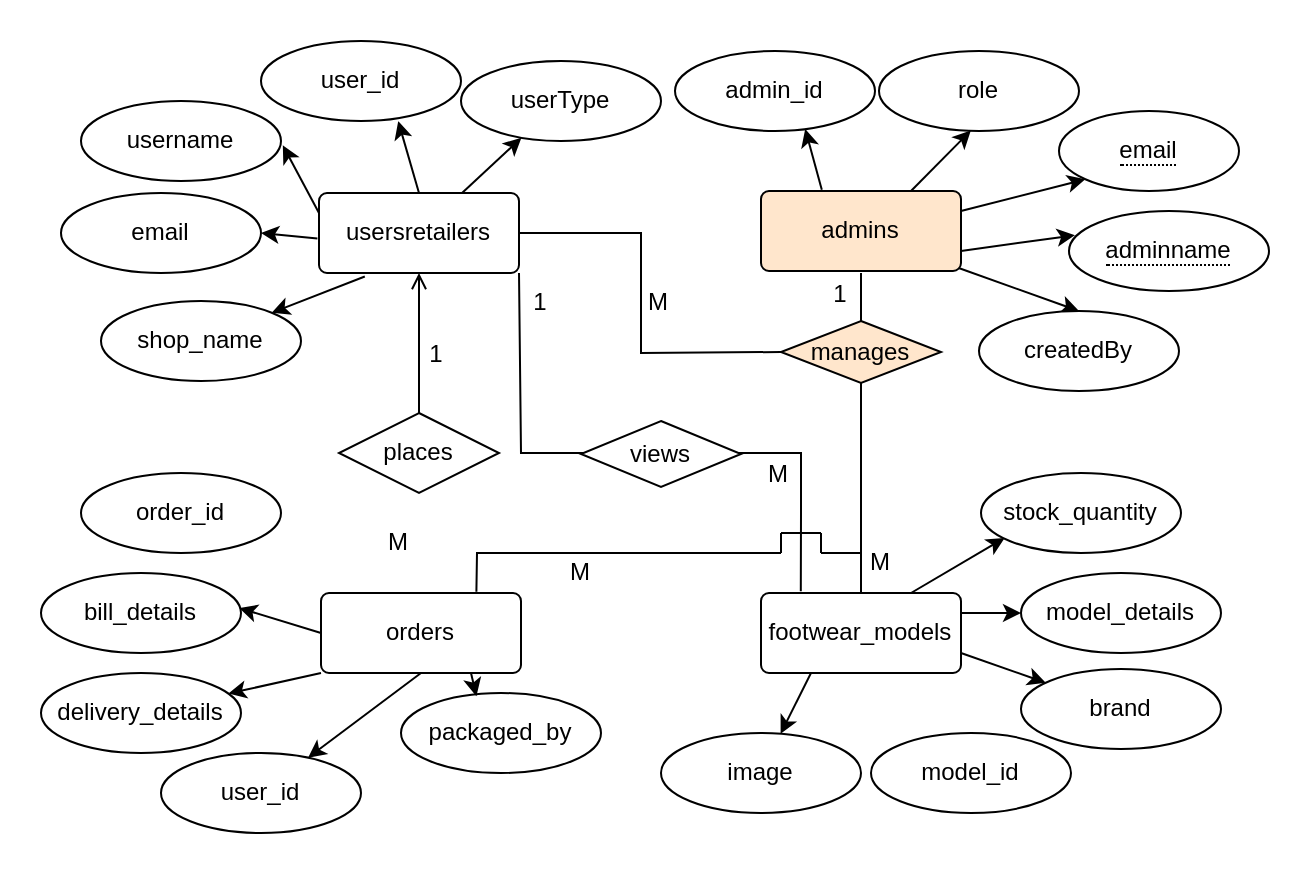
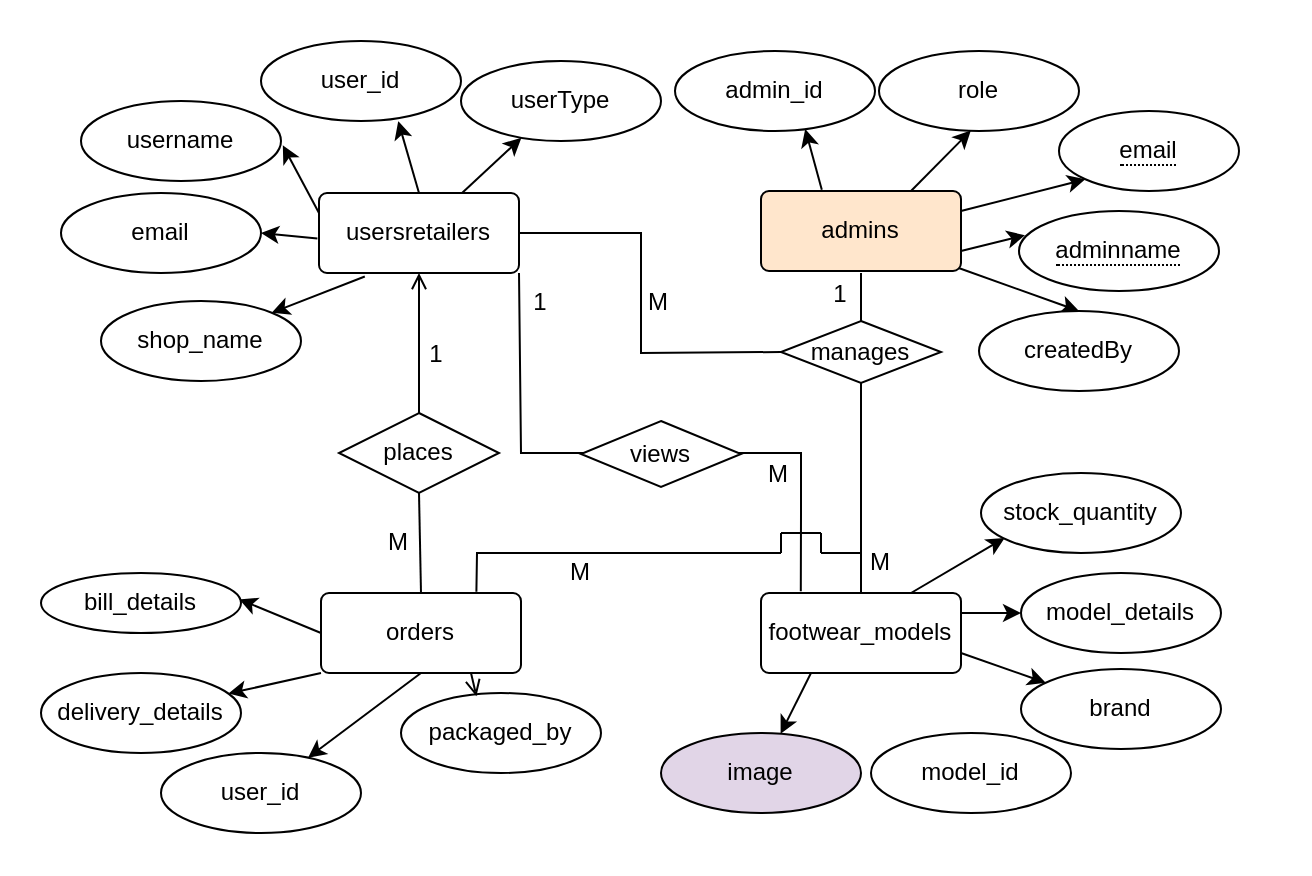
  <mxCell id="0" />
  <mxCell id="1" parent="0" />
  <mxCell id="2" style="rounded=0;orthogonalLoop=1;jettySize=auto;html=1;exitX=1;exitY=0.25;exitDx=0;exitDy=0;entryX=0;entryY=1;entryDx=0;entryDy=0;" parent="1" source="4" target="9" edge="1"><mxGeometry relative="1" as="geometry" /></mxCell>
  <mxCell id="3" style="rounded=0;orthogonalLoop=1;jettySize=auto;html=1;exitX=0.985;exitY=0.959;exitDx=0;exitDy=0;entryX=0.5;entryY=0;entryDx=0;entryDy=0;exitPerimeter=0;" parent="1" source="4" target="6" edge="1"><mxGeometry relative="1" as="geometry" /></mxCell>
  <mxCell id="4" value="admins" style="rounded=1;arcSize=10;whiteSpace=wrap;html=1;align=center;fillColor=#ffe6cc;" parent="1" vertex="1"><mxGeometry x="380" y="95" width="100" height="40" as="geometry" /></mxCell>
  <mxCell id="5" value="admin_id" style="ellipse;whiteSpace=wrap;html=1;align=center;" parent="1" vertex="1"><mxGeometry x="337" y="25" width="100" height="40" as="geometry" /></mxCell>
  <mxCell id="6" value="createdBy" style="ellipse;whiteSpace=wrap;html=1;align=center;" parent="1" vertex="1"><mxGeometry x="489" y="155" width="100" height="40" as="geometry" /></mxCell>
  <mxCell id="7" value="role" style="ellipse;whiteSpace=wrap;html=1;align=center;" parent="1" vertex="1"><mxGeometry x="439" y="25" width="100" height="40" as="geometry" /></mxCell>
- <mxCell id="8" value="&lt;span style=&quot;border-bottom: 1px dotted&quot;&gt;adminname&lt;/span&gt;" style="ellipse;whiteSpace=wrap;html=1;align=center;strokeColor=default;" parent="1" vertex="1"><mxGeometry x="534" y="105" width="100" height="40" as="geometry" /></mxCell>
+ <mxCell id="8" value="&lt;span style=&quot;border-bottom: 1px dotted&quot;&gt;adminname&lt;/span&gt;" style="ellipse;whiteSpace=wrap;html=1;align=center;strokeColor=default;" parent="1" vertex="1"><mxGeometry x="509" y="105" width="100" height="40" as="geometry" /></mxCell>
  <mxCell id="9" value="&lt;span style=&quot;border-bottom: 1px dotted&quot;&gt;email&lt;/span&gt;" style="ellipse;whiteSpace=wrap;html=1;align=center;fontStyle=0" parent="1" vertex="1"><mxGeometry x="529" y="55" width="90" height="40" as="geometry" /></mxCell>
  <mxCell id="10" style="edgeStyle=orthogonalEdgeStyle;rounded=0;orthogonalLoop=1;jettySize=auto;html=1;exitX=0.5;exitY=1;exitDx=0;exitDy=0;" parent="1" source="8" target="8" edge="1"><mxGeometry relative="1" as="geometry" /></mxCell>
  <mxCell id="11" style="rounded=0;orthogonalLoop=1;jettySize=auto;html=1;entryX=1;entryY=0;entryDx=0;entryDy=0;exitX=0.229;exitY=1.044;exitDx=0;exitDy=0;exitPerimeter=0;" parent="1" source="14" target="18" edge="1"><mxGeometry relative="1" as="geometry"><mxPoint x="150" y="216" as="sourcePoint" /></mxGeometry></mxCell>
  <mxCell id="12" style="rounded=0;orthogonalLoop=1;jettySize=auto;html=1;" parent="1" source="14" target="17" edge="1"><mxGeometry relative="1" as="geometry"><mxPoint x="201" y="207" as="sourcePoint" /><mxPoint x="206" y="236" as="targetPoint" /></mxGeometry></mxCell>
  <mxCell id="13" style="rounded=0;orthogonalLoop=1;jettySize=auto;html=1;exitX=0.5;exitY=0;exitDx=0;exitDy=0;entryX=0.686;entryY=1.002;entryDx=0;entryDy=0;entryPerimeter=0;" parent="1" source="14" target="16" edge="1"><mxGeometry relative="1" as="geometry" /></mxCell>
  <mxCell id="14" value="usersretailers" style="rounded=1;arcSize=10;whiteSpace=wrap;html=1;align=center;" parent="1" vertex="1"><mxGeometry x="159" y="96" width="100" height="40" as="geometry" /></mxCell>
  <mxCell id="15" value="username" style="ellipse;whiteSpace=wrap;html=1;align=center;" parent="1" vertex="1"><mxGeometry x="40" y="50" width="100" height="40" as="geometry" /></mxCell>
  <mxCell id="16" value="user_id" style="ellipse;whiteSpace=wrap;html=1;align=center;" parent="1" vertex="1"><mxGeometry x="130" y="20" width="100" height="40" as="geometry" /></mxCell>
  <mxCell id="17" value="userType" style="ellipse;whiteSpace=wrap;html=1;align=center;" parent="1" vertex="1"><mxGeometry x="230" y="30" width="100" height="40" as="geometry" /></mxCell>
  <mxCell id="18" value="shop_name" style="ellipse;whiteSpace=wrap;html=1;align=center;" parent="1" vertex="1"><mxGeometry x="50" y="150" width="100" height="40" as="geometry" /></mxCell>
  <mxCell id="19" value="email" style="ellipse;whiteSpace=wrap;html=1;align=center;" parent="1" vertex="1"><mxGeometry x="30" y="96" width="100" height="40" as="geometry" /></mxCell>
  <mxCell id="20" style="rounded=0;orthogonalLoop=1;jettySize=auto;html=1;exitX=1;exitY=0.75;exitDx=0;exitDy=0;entryX=0.03;entryY=0.302;entryDx=0;entryDy=0;entryPerimeter=0;" parent="1" source="4" target="8" edge="1"><mxGeometry relative="1" as="geometry" /></mxCell>
  <mxCell id="21" style="rounded=0;orthogonalLoop=1;jettySize=auto;html=1;exitX=0.304;exitY=-0.016;exitDx=0;exitDy=0;entryX=0.651;entryY=0.976;entryDx=0;entryDy=0;entryPerimeter=0;exitPerimeter=0;" parent="1" source="4" target="5" edge="1"><mxGeometry relative="1" as="geometry" /></mxCell>
  <mxCell id="22" style="rounded=0;orthogonalLoop=1;jettySize=auto;html=1;exitX=0;exitY=0.25;exitDx=0;exitDy=0;entryX=1.009;entryY=0.553;entryDx=0;entryDy=0;entryPerimeter=0;" parent="1" source="14" target="15" edge="1"><mxGeometry relative="1" as="geometry"><mxPoint x="103.7" y="170.4" as="targetPoint" /></mxGeometry></mxCell>
  <mxCell id="23" style="rounded=0;orthogonalLoop=1;jettySize=auto;html=1;exitX=-0.008;exitY=0.57;exitDx=0;exitDy=0;entryX=1;entryY=0.5;entryDx=0;entryDy=0;exitPerimeter=0;" parent="1" source="14" target="19" edge="1"><mxGeometry relative="1" as="geometry" /></mxCell>
  <mxCell id="24" style="rounded=0;orthogonalLoop=1;jettySize=auto;html=1;exitX=0.5;exitY=1;exitDx=0;exitDy=0;" parent="1" source="25" target="29" edge="1"><mxGeometry relative="1" as="geometry" /></mxCell>
  <mxCell id="25" value="orders" style="rounded=1;arcSize=10;whiteSpace=wrap;html=1;align=center;" parent="1" vertex="1"><mxGeometry x="160" y="296" width="100" height="40" as="geometry" /></mxCell>
- <mxCell id="26" value="bill_details" style="ellipse;whiteSpace=wrap;html=1;align=center;" parent="1" vertex="1"><mxGeometry x="20" y="286" width="100" height="40" as="geometry" /></mxCell>
+ <mxCell id="26" value="bill_details" style="ellipse;whiteSpace=wrap;html=1;align=center;" parent="1" vertex="1"><mxGeometry x="20" y="286" width="100" height="30" as="geometry" /></mxCell>
  <mxCell id="27" value="delivery_details" style="ellipse;whiteSpace=wrap;html=1;align=center;" parent="1" vertex="1"><mxGeometry x="20" y="336" width="100" height="40" as="geometry" /></mxCell>
  <mxCell id="28" value="packaged_by" style="ellipse;whiteSpace=wrap;html=1;align=center;" parent="1" vertex="1"><mxGeometry x="200" y="346" width="100" height="40" as="geometry" /></mxCell>
  <mxCell id="29" value="user_id" style="ellipse;whiteSpace=wrap;html=1;align=center;" parent="1" vertex="1"><mxGeometry x="80" y="376" width="100" height="40" as="geometry" /></mxCell>
- <mxCell id="30" value="order_id" style="ellipse;whiteSpace=wrap;html=1;align=center;" parent="1" vertex="1"><mxGeometry x="40" y="236" width="100" height="40" as="geometry" /></mxCell>
- <mxCell id="31" style="rounded=0;orthogonalLoop=1;jettySize=auto;html=1;exitX=0.75;exitY=1;exitDx=0;exitDy=0;entryX=0.377;entryY=0.04;entryDx=0;entryDy=0;entryPerimeter=0;" parent="1" source="25" target="28" edge="1"><mxGeometry relative="1" as="geometry" /></mxCell>
+ <mxCell id="31" style="rounded=0;orthogonalLoop=1;jettySize=auto;html=1;exitX=0.75;exitY=1;exitDx=0;exitDy=0;entryX=0.377;entryY=0.04;entryDx=0;entryDy=0;entryPerimeter=0;endArrow=open;" parent="1" source="25" target="28" edge="1"><mxGeometry relative="1" as="geometry" /></mxCell>
  <mxCell id="32" style="rounded=0;orthogonalLoop=1;jettySize=auto;html=1;exitX=0;exitY=1;exitDx=0;exitDy=0;" parent="1" source="25" target="27" edge="1"><mxGeometry relative="1" as="geometry" /></mxCell>
  <mxCell id="33" style="rounded=0;orthogonalLoop=1;jettySize=auto;html=1;exitX=0;exitY=0.5;exitDx=0;exitDy=0;entryX=0.991;entryY=0.438;entryDx=0;entryDy=0;entryPerimeter=0;" parent="1" source="25" target="26" edge="1"><mxGeometry relative="1" as="geometry"><mxPoint x="258.11" y="730.554" as="targetPoint" /></mxGeometry></mxCell>
  <mxCell id="34" style="rounded=0;orthogonalLoop=1;jettySize=auto;html=1;exitX=1;exitY=0.25;exitDx=0;exitDy=0;entryX=0;entryY=0.5;entryDx=0;entryDy=0;" parent="1" source="37" target="40" edge="1"><mxGeometry relative="1" as="geometry" /></mxCell>
  <mxCell id="35" style="rounded=0;orthogonalLoop=1;jettySize=auto;html=1;exitX=0.25;exitY=1;exitDx=0;exitDy=0;" parent="1" source="37" target="38" edge="1"><mxGeometry relative="1" as="geometry" /></mxCell>
  <mxCell id="36" style="rounded=0;orthogonalLoop=1;jettySize=auto;html=1;exitX=1;exitY=0.75;exitDx=0;exitDy=0;" parent="1" source="37" target="41" edge="1"><mxGeometry relative="1" as="geometry" /></mxCell>
  <mxCell id="37" value="footwear_models" style="rounded=1;arcSize=10;whiteSpace=wrap;html=1;align=center;" parent="1" vertex="1"><mxGeometry x="380" y="296" width="100" height="40" as="geometry" /></mxCell>
- <mxCell id="38" value="image" style="ellipse;whiteSpace=wrap;html=1;align=center;" parent="1" vertex="1"><mxGeometry x="330" y="366" width="100" height="40" as="geometry" /></mxCell>
+ <mxCell id="38" value="image" style="ellipse;whiteSpace=wrap;html=1;align=center;fillColor=#e1d5e7;" parent="1" vertex="1"><mxGeometry x="330" y="366" width="100" height="40" as="geometry" /></mxCell>
  <mxCell id="39" value="stock_quantity" style="ellipse;whiteSpace=wrap;html=1;align=center;" parent="1" vertex="1"><mxGeometry x="490" y="236" width="100" height="40" as="geometry" /></mxCell>
  <mxCell id="40" value="model_details" style="ellipse;whiteSpace=wrap;html=1;align=center;" parent="1" vertex="1"><mxGeometry x="510" y="286" width="100" height="40" as="geometry" /></mxCell>
  <mxCell id="41" value="brand" style="ellipse;whiteSpace=wrap;html=1;align=center;" parent="1" vertex="1"><mxGeometry x="510" y="334" width="100" height="40" as="geometry" /></mxCell>
  <mxCell id="42" value="model_id" style="ellipse;whiteSpace=wrap;html=1;align=center;" parent="1" vertex="1"><mxGeometry x="435" y="366" width="100" height="40" as="geometry" /></mxCell>
  <mxCell id="43" style="rounded=0;orthogonalLoop=1;jettySize=auto;html=1;exitX=0.75;exitY=0;exitDx=0;exitDy=0;entryX=0.118;entryY=0.813;entryDx=0;entryDy=0;entryPerimeter=0;" parent="1" source="37" target="39" edge="1"><mxGeometry relative="1" as="geometry" /></mxCell>
  <mxCell id="44" style="rounded=0;orthogonalLoop=1;jettySize=auto;html=1;exitX=0.75;exitY=0;exitDx=0;exitDy=0;entryX=0.459;entryY=0.994;entryDx=0;entryDy=0;entryPerimeter=0;" parent="1" source="4" target="7" edge="1"><mxGeometry relative="1" as="geometry" /></mxCell>
  <mxCell id="45" value="" style="endArrow=open;html=1;rounded=0;entryX=0.5;entryY=1;entryDx=0;entryDy=0;exitX=0.5;exitY=0;exitDx=0;exitDy=0;" parent="1" source="47" target="14" edge="1"><mxGeometry width="50" height="50" relative="1" as="geometry"><mxPoint x="170" y="236" as="sourcePoint" /><mxPoint x="220" y="186" as="targetPoint" /></mxGeometry></mxCell>
+ <mxCell id="46" value="" style="endArrow=none;html=1;rounded=0;entryX=0.5;entryY=1;entryDx=0;entryDy=0;exitX=0.5;exitY=0;exitDx=0;exitDy=0;" parent="1" source="25" target="47" edge="1"><mxGeometry width="50" height="50" relative="1" as="geometry"><mxPoint x="210" y="296" as="sourcePoint" /><mxPoint x="209" y="136" as="targetPoint" /></mxGeometry></mxCell>
  <mxCell id="47" value="places" style="rhombus;whiteSpace=wrap;html=1;" parent="1" vertex="1"><mxGeometry x="169" y="206" width="80" height="40" as="geometry" /></mxCell>
  <mxCell id="48" value="" style="endArrow=none;html=1;rounded=0;entryX=1;entryY=1;entryDx=0;entryDy=0;exitX=0.199;exitY=-0.021;exitDx=0;exitDy=0;exitPerimeter=0;" parent="1" source="37" target="14" edge="1"><mxGeometry width="50" height="50" relative="1" as="geometry"><mxPoint x="320" y="246" as="sourcePoint" /><mxPoint x="370" y="196" as="targetPoint" /><Array as="points"><mxPoint x="400" y="256" /><mxPoint x="400" y="226" /><mxPoint x="260" y="226" /></Array></mxGeometry></mxCell>
  <mxCell id="49" value="views" style="rhombus;whiteSpace=wrap;html=1;" parent="1" vertex="1"><mxGeometry x="290" y="210" width="80" height="33" as="geometry" /></mxCell>
  <mxCell id="50" value="" style="endArrow=none;html=1;rounded=0;exitX=0.5;exitY=0;exitDx=0;exitDy=0;" parent="1" source="37" edge="1"><mxGeometry width="50" height="50" relative="1" as="geometry"><mxPoint x="290" y="236" as="sourcePoint" /><mxPoint x="430" y="136" as="targetPoint" /></mxGeometry></mxCell>
- <mxCell id="51" value="manages" style="rhombus;whiteSpace=wrap;html=1;fillColor=#ffe6cc;" parent="1" vertex="1"><mxGeometry x="390" y="160" width="80" height="31" as="geometry" /></mxCell>
+ <mxCell id="51" value="manages" style="rhombus;whiteSpace=wrap;html=1;" parent="1" vertex="1"><mxGeometry x="390" y="160" width="80" height="31" as="geometry" /></mxCell>
  <mxCell id="52" value="" style="endArrow=none;html=1;rounded=0;exitX=0;exitY=0.5;exitDx=0;exitDy=0;entryX=1;entryY=0.5;entryDx=0;entryDy=0;" parent="1" source="51" target="14" edge="1"><mxGeometry width="50" height="50" relative="1" as="geometry"><mxPoint x="350" y="276" as="sourcePoint" /><mxPoint x="350" y="116" as="targetPoint" /><Array as="points"><mxPoint x="320" y="176" /><mxPoint x="320" y="116" /></Array></mxGeometry></mxCell>
  <mxCell id="53" value="" style="endArrow=none;html=1;rounded=0;" parent="1" edge="1"><mxGeometry width="50" height="50" relative="1" as="geometry"><mxPoint x="410" y="276" as="sourcePoint" /><mxPoint x="430" y="276" as="targetPoint" /></mxGeometry></mxCell>
  <mxCell id="54" value="" style="endArrow=none;html=1;rounded=0;exitX=0.797;exitY=-0.015;exitDx=0;exitDy=0;exitPerimeter=0;" parent="1" edge="1"><mxGeometry width="50" height="50" relative="1" as="geometry"><mxPoint x="237.7" y="295.4" as="sourcePoint" /><mxPoint x="390" y="276" as="targetPoint" /><Array as="points"><mxPoint x="238" y="276" /></Array></mxGeometry></mxCell>
  <mxCell id="55" value="" style="endArrow=none;html=1;rounded=0;" parent="1" edge="1"><mxGeometry width="50" height="50" relative="1" as="geometry"><mxPoint x="390" y="266" as="sourcePoint" /><mxPoint x="410" y="266" as="targetPoint" /></mxGeometry></mxCell>
  <mxCell id="56" value="" style="endArrow=none;html=1;rounded=0;" parent="1" edge="1"><mxGeometry width="50" height="50" relative="1" as="geometry"><mxPoint x="410" y="276" as="sourcePoint" /><mxPoint x="410" y="266" as="targetPoint" /></mxGeometry></mxCell>
  <mxCell id="57" value="" style="endArrow=none;html=1;rounded=0;" parent="1" edge="1"><mxGeometry width="50" height="50" relative="1" as="geometry"><mxPoint x="390" y="276" as="sourcePoint" /><mxPoint x="390" y="266" as="targetPoint" /></mxGeometry></mxCell>
  <mxCell id="58" value="1" style="text;strokeColor=none;align=center;fillColor=none;html=1;verticalAlign=middle;whiteSpace=wrap;rounded=0;" vertex="1" parent="1"><mxGeometry x="188" y="162" width="60" height="30" as="geometry" /></mxCell>
  <mxCell id="59" value="M" style="text;strokeColor=none;align=center;fillColor=none;html=1;verticalAlign=middle;whiteSpace=wrap;rounded=0;" vertex="1" parent="1"><mxGeometry x="169" y="256" width="60" height="30" as="geometry" /></mxCell>
  <mxCell id="60" value="1" style="text;strokeColor=none;align=center;fillColor=none;html=1;verticalAlign=middle;whiteSpace=wrap;rounded=0;" vertex="1" parent="1"><mxGeometry x="240" y="136" width="60" height="30" as="geometry" /></mxCell>
  <mxCell id="61" value="M" style="text;strokeColor=none;align=center;fillColor=none;html=1;verticalAlign=middle;whiteSpace=wrap;rounded=0;" vertex="1" parent="1"><mxGeometry x="359" y="222" width="60" height="30" as="geometry" /></mxCell>
  <mxCell id="62" value="1" style="text;strokeColor=none;align=center;fillColor=none;html=1;verticalAlign=middle;whiteSpace=wrap;rounded=0;" vertex="1" parent="1"><mxGeometry x="390" y="132" width="60" height="30" as="geometry" /></mxCell>
  <mxCell id="63" value="M" style="text;strokeColor=none;align=center;fillColor=none;html=1;verticalAlign=middle;whiteSpace=wrap;rounded=0;" vertex="1" parent="1"><mxGeometry x="260" y="271" width="60" height="30" as="geometry" /></mxCell>
  <mxCell id="64" value="M" style="text;strokeColor=none;align=center;fillColor=none;html=1;verticalAlign=middle;whiteSpace=wrap;rounded=0;" vertex="1" parent="1"><mxGeometry x="410" y="266" width="60" height="30" as="geometry" /></mxCell>
  <mxCell id="65" value="M" style="text;strokeColor=none;align=center;fillColor=none;html=1;verticalAlign=middle;whiteSpace=wrap;rounded=0;" vertex="1" parent="1"><mxGeometry x="299" y="136" width="60" height="30" as="geometry" /></mxCell>
